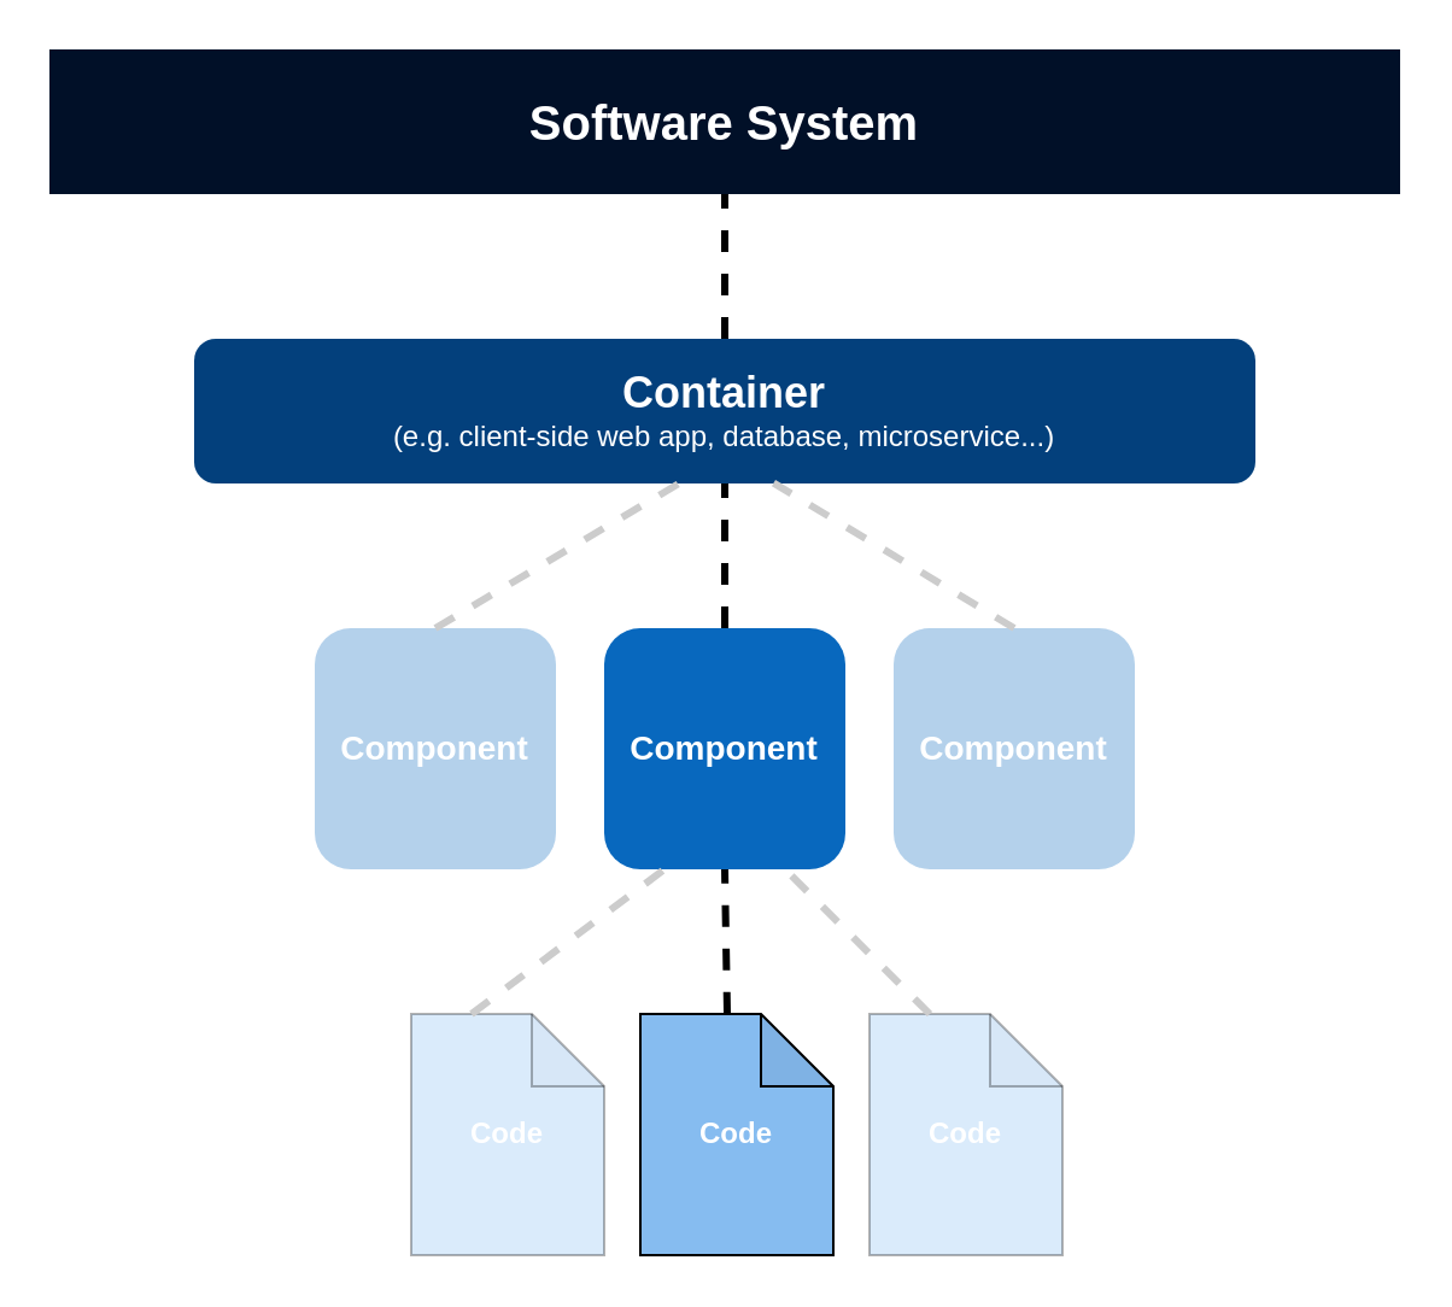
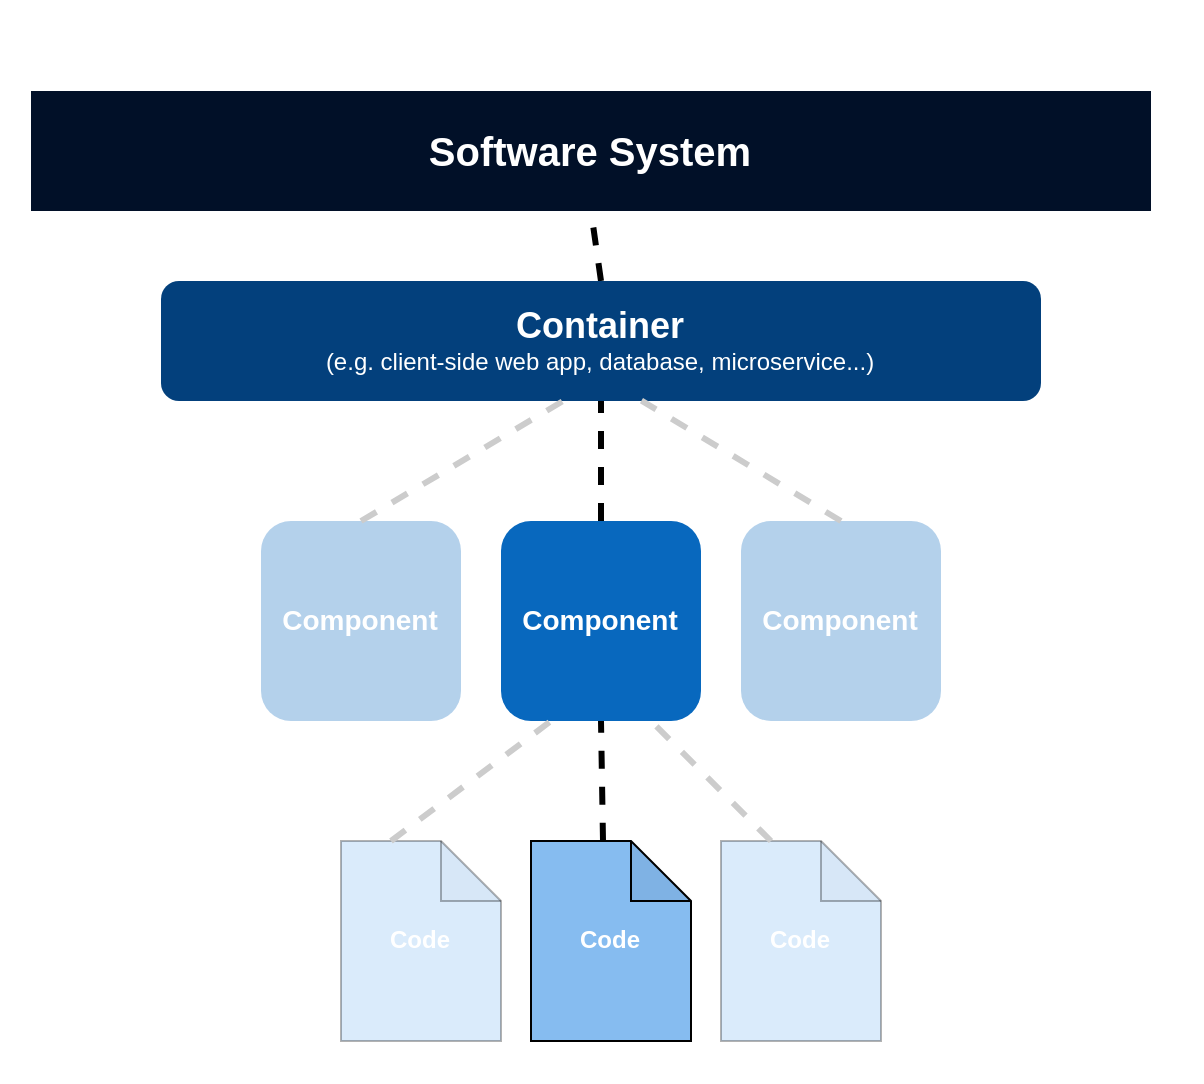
  <mxCell id="0" />
  <mxCell id="1" parent="0" />
- <mxCell id="2" value="&lt;font style=&quot;font-size: 20px&quot;&gt;Software System&lt;/font&gt;" style="rounded=0;whiteSpace=wrap;html=1;fillColor=#011028;fontColor=#FFFFFF;fontStyle=1;strokeColor=none;" vertex="1" parent="1"><mxGeometry x="20" width="560" height="60" as="geometry" y="20" /></mxCell>
+ <mxCell id="2" value="&lt;font style=&quot;font-size: 20px&quot;&gt;Software System&lt;/font&gt;" style="rounded=0;whiteSpace=wrap;html=1;fillColor=#011028;fontColor=#FFFFFF;fontStyle=1;strokeColor=none;" vertex="1" parent="1"><mxGeometry x="15" y="45" width="560" height="60" as="geometry" /></mxCell>
  <mxCell id="3" value="" style="endArrow=none;dashed=1;html=1;fontColor=#FFFFFF;entryX=0.5;entryY=1;entryDx=0;entryDy=0;exitX=0.5;exitY=0;exitDx=0;exitDy=0;strokeWidth=3;" edge="1" parent="1" source="4" target="2"><mxGeometry width="50" height="50" relative="1" as="geometry"><mxPoint x="280" y="140" as="sourcePoint" /><mxPoint x="330" y="90" as="targetPoint" /></mxGeometry></mxCell>
  <mxCell id="4" value="&lt;font style=&quot;font-size: 18px&quot;&gt;Container&lt;/font&gt;&lt;br&gt;&lt;span style=&quot;font-weight: normal&quot;&gt;(e.g. client-side web app, database, microservice...)&lt;/span&gt;&lt;br&gt;" style="rounded=1;whiteSpace=wrap;html=1;fillColor=#03407C;fontStyle=1;fontColor=#FFFFFF;strokeColor=none;" vertex="1" parent="1"><mxGeometry x="80" y="140" width="440" height="60" as="geometry" /></mxCell>
  <mxCell id="5" value="&lt;font style=&quot;font-size: 14px&quot;&gt;Component&lt;/font&gt;" style="rounded=1;whiteSpace=wrap;html=1;fillColor=#0868BE;strokeColor=none;fontStyle=1;fontColor=#FFFFFF;" vertex="1" parent="1"><mxGeometry x="250" y="260" width="100" height="100" as="geometry" /></mxCell>
  <mxCell id="6" value="Code" style="shape=note;whiteSpace=wrap;html=1;backgroundOutline=1;darkOpacity=0.05;fillColor=#86BCF0;fontStyle=1;fontColor=#FFFFFF;" vertex="1" parent="1"><mxGeometry x="265" y="420" width="80" height="100" as="geometry" /></mxCell>
  <mxCell id="7" value="&lt;font style=&quot;font-size: 14px&quot;&gt;Component&lt;/font&gt;" style="rounded=1;whiteSpace=wrap;html=1;fillColor=#0868BE;strokeColor=none;fontStyle=1;fontColor=#FFFFFF;opacity=30;" vertex="1" parent="1"><mxGeometry x="130" y="260" width="100" height="100" as="geometry" /></mxCell>
  <mxCell id="8" value="&lt;font style=&quot;font-size: 14px&quot;&gt;Component&lt;/font&gt;" style="rounded=1;whiteSpace=wrap;html=1;fillColor=#0868BE;strokeColor=none;fontStyle=1;fontColor=#FFFFFF;opacity=30;" vertex="1" parent="1"><mxGeometry x="370" y="260" width="100" height="100" as="geometry" /></mxCell>
  <mxCell id="9" value="Code" style="shape=note;whiteSpace=wrap;html=1;backgroundOutline=1;darkOpacity=0.05;fillColor=#86BCF0;fontStyle=1;fontColor=#FFFFFF;opacity=30;" vertex="1" parent="1"><mxGeometry x="170" y="420" width="80" height="100" as="geometry" /></mxCell>
  <mxCell id="10" value="Code" style="shape=note;whiteSpace=wrap;html=1;backgroundOutline=1;darkOpacity=0.05;fillColor=#86BCF0;fontStyle=1;fontColor=#FFFFFF;opacity=30;" vertex="1" parent="1"><mxGeometry x="360" y="420" width="80" height="100" as="geometry" /></mxCell>
  <mxCell id="11" value="" style="endArrow=none;dashed=1;html=1;fontColor=#FFFFFF;entryX=0.5;entryY=1;entryDx=0;entryDy=0;exitX=0.5;exitY=0;exitDx=0;exitDy=0;strokeWidth=3;" edge="1" parent="1" source="5" target="4"><mxGeometry width="50" height="50" relative="1" as="geometry"><mxPoint x="70" y="290" as="sourcePoint" /><mxPoint x="120" y="240" as="targetPoint" /></mxGeometry></mxCell>
  <mxCell id="12" value="" style="endArrow=none;dashed=1;html=1;fontColor=#FFFFFF;entryX=0.5;entryY=1;entryDx=0;entryDy=0;exitX=0.45;exitY=-0.001;exitDx=0;exitDy=0;exitPerimeter=0;strokeWidth=3;" edge="1" parent="1" source="6" target="5"><mxGeometry width="50" height="50" relative="1" as="geometry"><mxPoint x="280" y="430" as="sourcePoint" /><mxPoint x="330" y="380" as="targetPoint" /></mxGeometry></mxCell>
  <mxCell id="13" value="" style="endArrow=none;dashed=1;html=1;fontColor=#FFFFFF;entryX=0.456;entryY=1.004;entryDx=0;entryDy=0;exitX=0.5;exitY=0;exitDx=0;exitDy=0;strokeWidth=3;strokeColor=#CCCCCC;entryPerimeter=0;" edge="1" parent="1" source="7" target="4"><mxGeometry width="50" height="50" relative="1" as="geometry"><mxPoint x="310" y="270" as="sourcePoint" /><mxPoint x="310" y="210" as="targetPoint" /></mxGeometry></mxCell>
  <mxCell id="14" value="" style="endArrow=none;dashed=1;html=1;fontColor=#FFFFFF;entryX=0.546;entryY=0.997;entryDx=0;entryDy=0;exitX=0.5;exitY=0;exitDx=0;exitDy=0;strokeWidth=3;strokeColor=#CCCCCC;entryPerimeter=0;" edge="1" parent="1" source="8" target="4"><mxGeometry width="50" height="50" relative="1" as="geometry"><mxPoint x="190.345" y="270.241" as="sourcePoint" /><mxPoint x="291.724" y="210.241" as="targetPoint" /></mxGeometry></mxCell>
  <mxCell id="15" value="" style="endArrow=none;dashed=1;html=1;fontColor=#FFFFFF;entryX=0.25;entryY=1;entryDx=0;entryDy=0;exitX=0;exitY=0;exitDx=25;exitDy=0;strokeWidth=3;strokeColor=#CCCCCC;exitPerimeter=0;" edge="1" parent="1" source="9" target="5"><mxGeometry width="50" height="50" relative="1" as="geometry"><mxPoint x="190" y="350" as="sourcePoint" /><mxPoint x="292" y="290" as="targetPoint" /></mxGeometry></mxCell>
  <mxCell id="16" value="" style="endArrow=none;dashed=1;html=1;fontColor=#FFFFFF;entryX=0.75;entryY=1;entryDx=0;entryDy=0;exitX=0;exitY=0;exitDx=25;exitDy=0;strokeWidth=3;strokeColor=#CCCCCC;exitPerimeter=0;" edge="1" parent="1" source="10" target="5"><mxGeometry width="50" height="50" relative="1" as="geometry"><mxPoint x="195" y="430" as="sourcePoint" /><mxPoint x="285" y="370" as="targetPoint" /></mxGeometry></mxCell>
